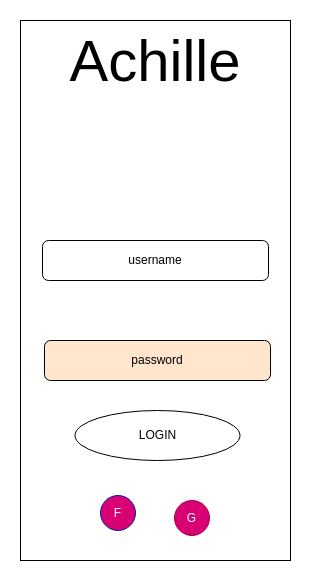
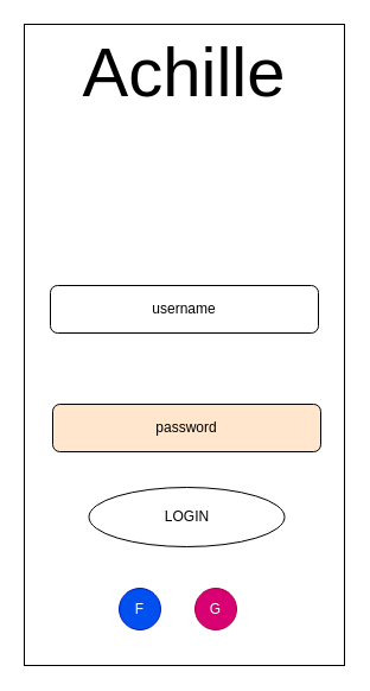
  <mxCell id="0" />
  <mxCell id="1" parent="0" />
  <mxCell id="2" value="" style="rounded=0;whiteSpace=wrap;html=1;" parent="1" vertex="1"><mxGeometry x="20" y="20" width="270" height="540" as="geometry" /></mxCell>
  <mxCell id="3" value="Achille" style="text;html=1;strokeColor=none;fillColor=none;align=center;verticalAlign=middle;whiteSpace=wrap;rounded=0;fontSize=58;" parent="1" vertex="1"><mxGeometry x="30" y="30" width="250" height="60" as="geometry" /></mxCell>
  <mxCell id="4" value="username" style="rounded=1;whiteSpace=wrap;html=1;" parent="1" vertex="1"><mxGeometry x="42" y="240" width="226" height="40" as="geometry" /></mxCell>
  <mxCell id="5" value="password" style="rounded=1;whiteSpace=wrap;html=1;fillColor=#ffe6cc;" parent="1" vertex="1"><mxGeometry x="44" y="340" width="226" height="40" as="geometry" /></mxCell>
  <mxCell id="6" value="LOGIN" style="ellipse;whiteSpace=wrap;html=1;" parent="1" vertex="1"><mxGeometry x="74.5" y="410" width="165" height="50" as="geometry" /></mxCell>
- <mxCell id="7" value="F" style="ellipse;whiteSpace=wrap;html=1;aspect=fixed;fillColor=#d80073;fontColor=#ffffff;strokeColor=#001DBC;" vertex="1" parent="1"><mxGeometry x="100" y="495" width="35" height="35" as="geometry" /></mxCell>
- <mxCell id="8" value="G" style="ellipse;whiteSpace=wrap;html=1;aspect=fixed;fillColor=#d80073;fontColor=#ffffff;strokeColor=#A50040;" vertex="1" parent="1"><mxGeometry x="174" y="500" width="35" height="35" as="geometry" /></mxCell>
+ <mxCell id="7" value="F" style="ellipse;whiteSpace=wrap;html=1;aspect=fixed;fillColor=#0050ef;fontColor=#ffffff;strokeColor=#001DBC;" vertex="1" parent="1"><mxGeometry x="100" y="495" width="35" height="35" as="geometry" /></mxCell>
+ <mxCell id="8" value="G" style="ellipse;whiteSpace=wrap;html=1;aspect=fixed;fillColor=#d80073;fontColor=#ffffff;strokeColor=#A50040;" vertex="1" parent="1"><mxGeometry x="164" y="495" width="35" height="35" as="geometry" /></mxCell>
